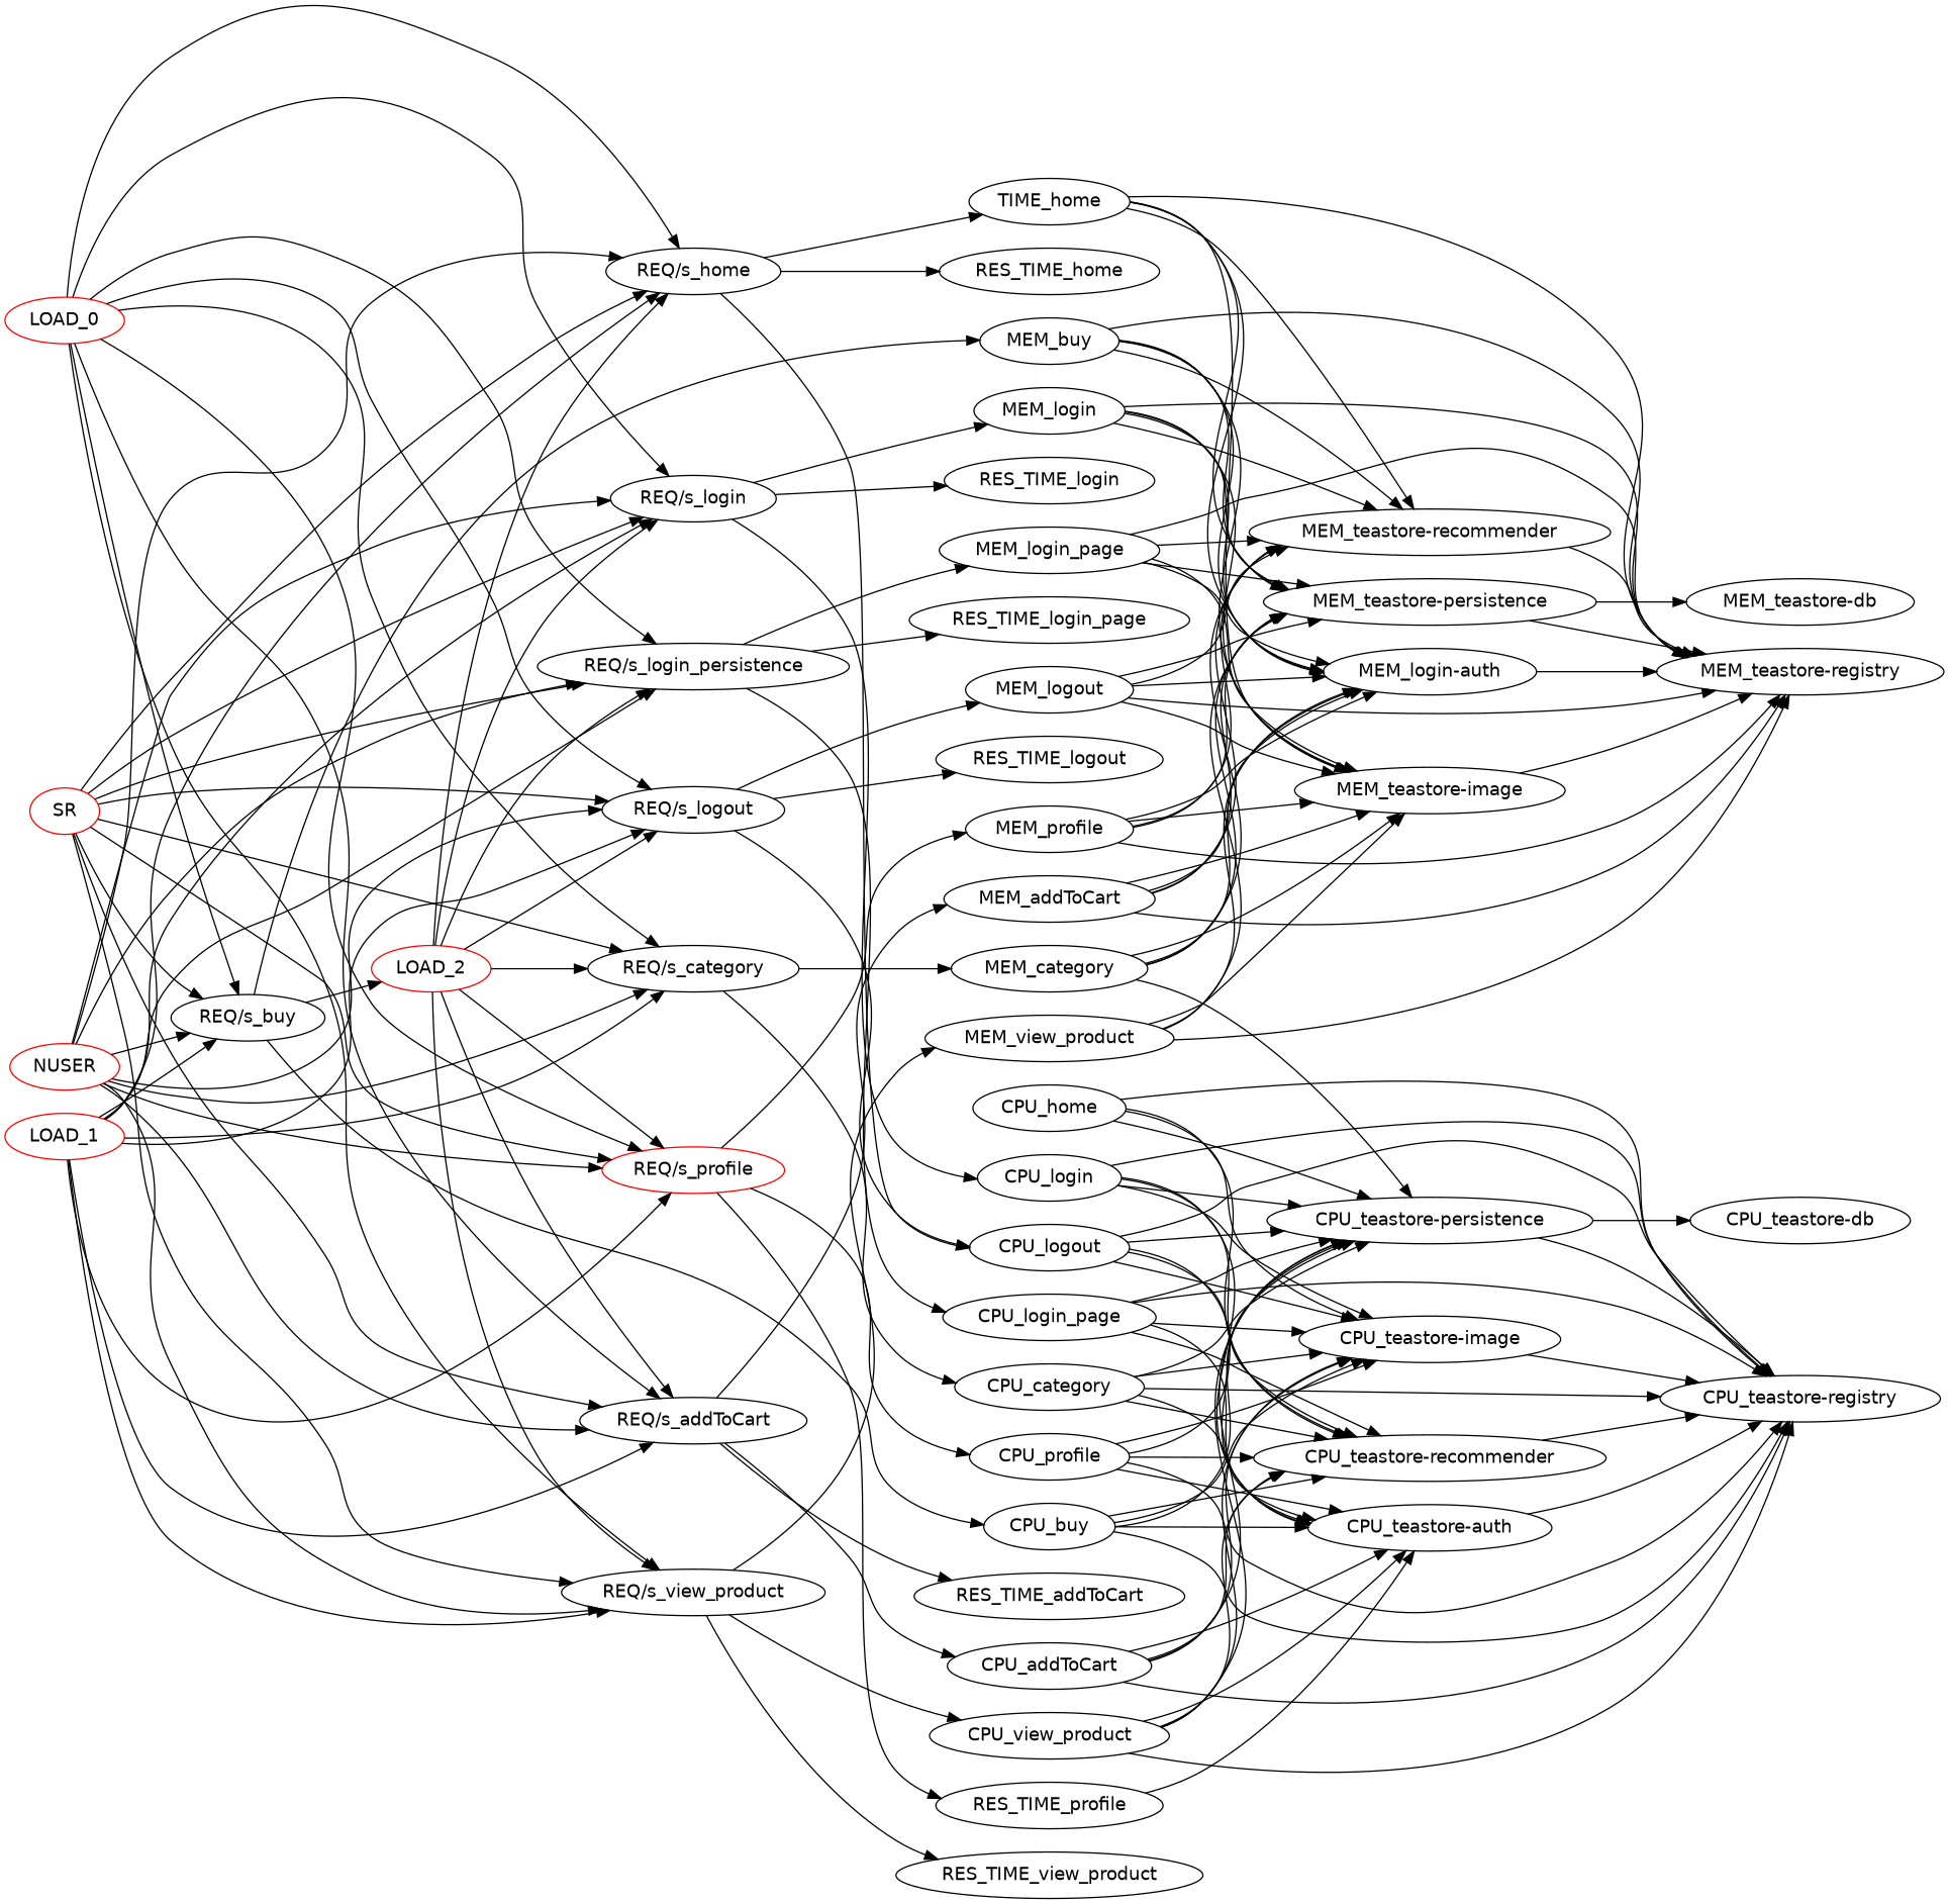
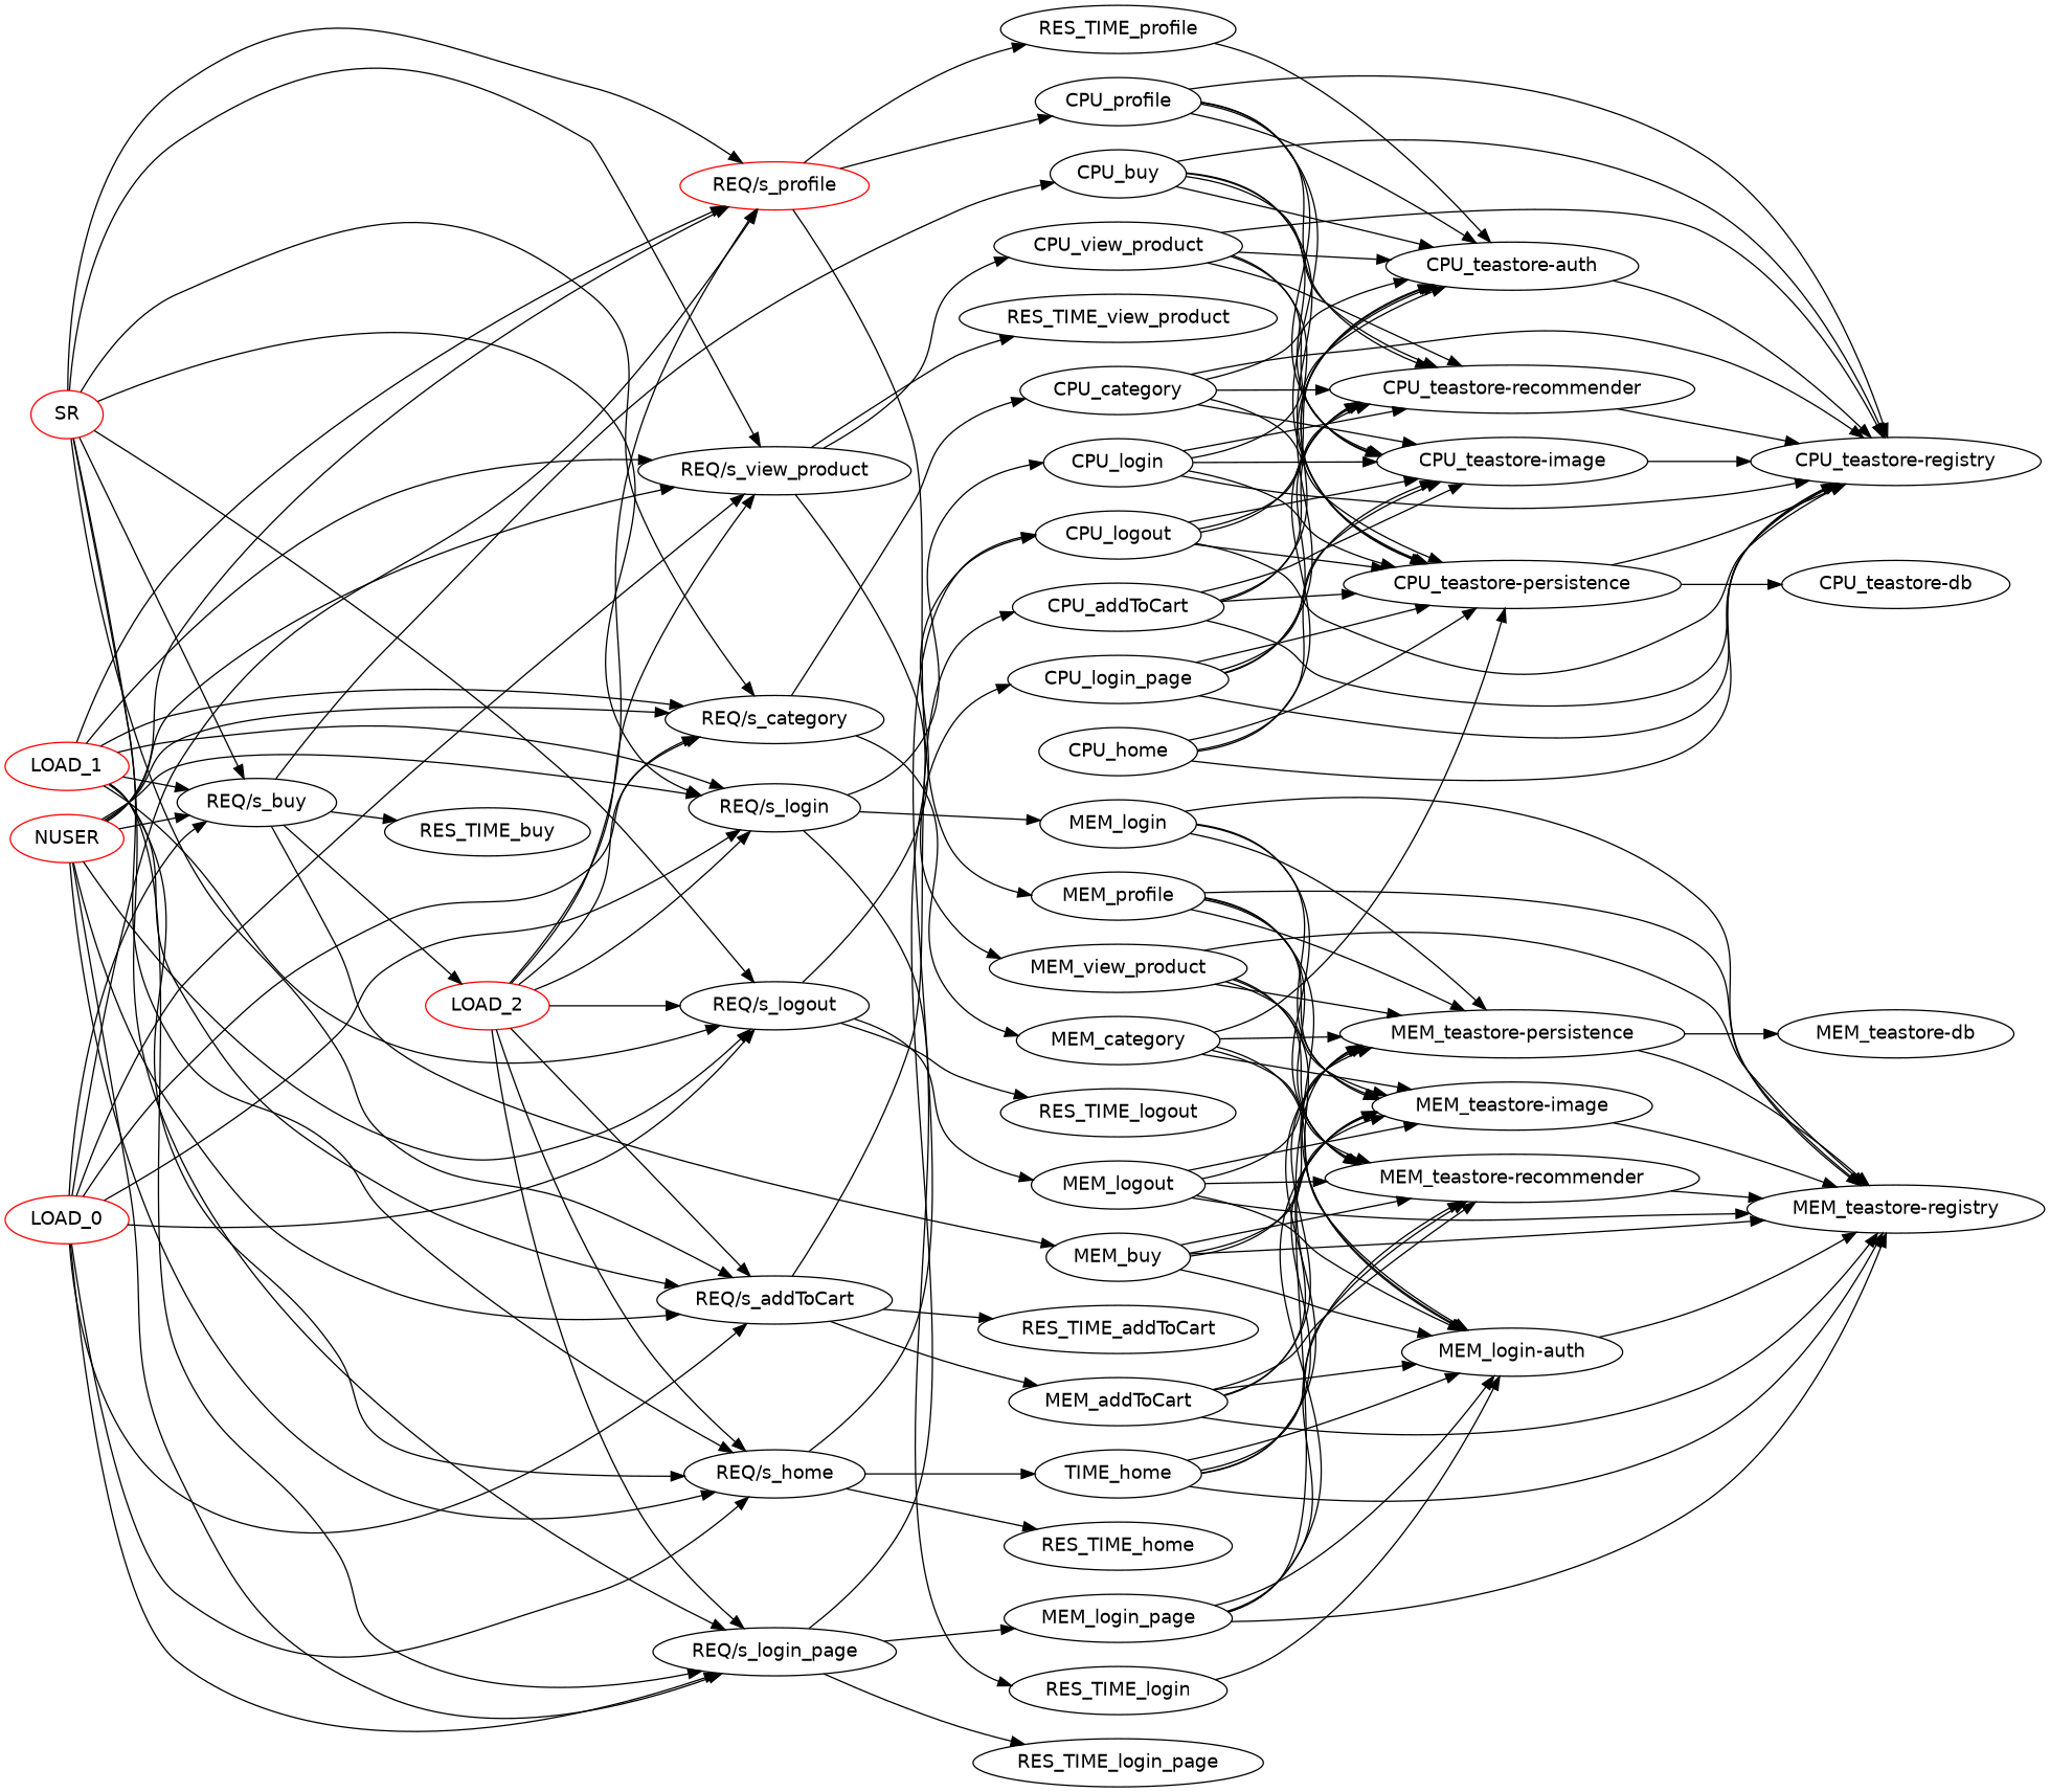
  strict digraph {
    fontname="DejaVu Sans"
    rankdir=LR
    node [color=black fontname="DejaVu Sans"]
    edge [fontname="DejaVu Sans"]
    NUSER [color=red]
    "REQ/s_addToCart"
    "REQ/s_buy"
    "REQ/s_category"
    "REQ/s_home"
    "REQ/s_login"
-   "REQ/s_login_page" [label="REQ/s_login_persistence"]
+   "REQ/s_login_page"
    "REQ/s_logout"
    "REQ/s_profile" [color=red]
    "REQ/s_view_product"
    RES_TIME_addToCart
    CPU_addToCart
    MEM_addToCart
+   RES_TIME_buy
    CPU_buy
    MEM_buy
    LOAD_2 [color=red]
    CPU_category
    MEM_category
    RES_TIME_home
    n21 [label=TIME_home]
    CPU_logout
    RES_TIME_login
    CPU_login
    MEM_login
    RES_TIME_login_page
    CPU_login_page
    MEM_login_page
    RES_TIME_logout
    MEM_logout
    RES_TIME_profile
    CPU_profile
    MEM_profile
    RES_TIME_view_product
    CPU_view_product
    MEM_view_product
    "CPU_teastore-auth"
    "CPU_teastore-image"
    "CPU_teastore-persistence"
    "CPU_teastore-recommender"
    "CPU_teastore-registry"
    n42 [label="MEM_login-auth"]
    "MEM_teastore-image"
    "MEM_teastore-persistence"
    "MEM_teastore-recommender"
    "MEM_teastore-registry"
    CPU_home
    LOAD_0 [color=red]
    LOAD_1 [color=red]
    SR [color=red]
    "CPU_teastore-db"
    "MEM_teastore-db"
    NUSER -> "REQ/s_addToCart"
    NUSER -> "REQ/s_buy"
    NUSER -> "REQ/s_category"
    NUSER -> "REQ/s_home"
    NUSER -> "REQ/s_login"
    NUSER -> "REQ/s_login_page"
    NUSER -> "REQ/s_logout"
    NUSER -> "REQ/s_profile"
    NUSER -> "REQ/s_view_product"
    "REQ/s_addToCart" -> RES_TIME_addToCart
    "REQ/s_addToCart" -> CPU_addToCart
    "REQ/s_addToCart" -> MEM_addToCart
+   "REQ/s_buy" -> RES_TIME_buy
    "REQ/s_buy" -> CPU_buy
    "REQ/s_buy" -> MEM_buy
    "REQ/s_buy" -> LOAD_2
    "REQ/s_category" -> CPU_category
    "REQ/s_category" -> MEM_category
    "REQ/s_home" -> RES_TIME_home
    "REQ/s_home" -> n21
    "REQ/s_home" -> CPU_logout
    "REQ/s_login" -> RES_TIME_login
    "REQ/s_login" -> CPU_login
    "REQ/s_login" -> MEM_login
    "REQ/s_login_page" -> RES_TIME_login_page
    "REQ/s_login_page" -> CPU_login_page
    "REQ/s_login_page" -> MEM_login_page
    "REQ/s_logout" -> CPU_logout
    "REQ/s_logout" -> RES_TIME_logout
    "REQ/s_logout" -> MEM_logout
    "REQ/s_profile" -> RES_TIME_profile
    "REQ/s_profile" -> CPU_profile
    "REQ/s_profile" -> MEM_profile
    "REQ/s_view_product" -> RES_TIME_view_product
    "REQ/s_view_product" -> CPU_view_product
    "REQ/s_view_product" -> MEM_view_product
    CPU_addToCart -> "CPU_teastore-auth"
    CPU_addToCart -> "CPU_teastore-image"
    CPU_addToCart -> "CPU_teastore-persistence"
    CPU_addToCart -> "CPU_teastore-recommender"
    CPU_addToCart -> "CPU_teastore-registry"
    MEM_addToCart -> n42
    MEM_addToCart -> "MEM_teastore-image"
    MEM_addToCart -> "MEM_teastore-persistence"
    MEM_addToCart -> "MEM_teastore-recommender"
    MEM_addToCart -> "MEM_teastore-registry"
    CPU_buy -> "CPU_teastore-auth"
    CPU_buy -> "CPU_teastore-image"
    CPU_buy -> "CPU_teastore-persistence"
    CPU_buy -> "CPU_teastore-recommender"
    CPU_buy -> "CPU_teastore-registry"
    MEM_buy -> n42
    MEM_buy -> "MEM_teastore-image"
    MEM_buy -> "MEM_teastore-persistence"
    MEM_buy -> "MEM_teastore-recommender"
    MEM_buy -> "MEM_teastore-registry"
    LOAD_2 -> "REQ/s_addToCart"
    LOAD_2 -> "REQ/s_category"
    LOAD_2 -> "REQ/s_home"
    LOAD_2 -> "REQ/s_login"
    LOAD_2 -> "REQ/s_login_page"
    LOAD_2 -> "REQ/s_logout"
    LOAD_2 -> "REQ/s_profile"
    LOAD_2 -> "REQ/s_view_product"
    CPU_category -> "CPU_teastore-auth"
    CPU_category -> "CPU_teastore-image"
    CPU_category -> "CPU_teastore-persistence"
    CPU_category -> "CPU_teastore-recommender"
    CPU_category -> "CPU_teastore-registry"
    MEM_category -> "CPU_teastore-persistence"
    MEM_category -> n42
    MEM_category -> "MEM_teastore-image"
    MEM_category -> "MEM_teastore-persistence"
    MEM_category -> "MEM_teastore-recommender"
    n21 -> n42
    n21 -> "MEM_teastore-image"
    n21 -> "MEM_teastore-persistence"
    n21 -> "MEM_teastore-recommender"
    n21 -> "MEM_teastore-registry"
    CPU_logout -> "CPU_teastore-auth"
    CPU_logout -> "CPU_teastore-image"
    CPU_logout -> "CPU_teastore-persistence"
    CPU_logout -> "CPU_teastore-recommender"
    CPU_logout -> "CPU_teastore-registry"
    CPU_login -> "CPU_teastore-auth"
    CPU_login -> "CPU_teastore-image"
    CPU_login -> "CPU_teastore-persistence"
    CPU_login -> "CPU_teastore-recommender"
    CPU_login -> "CPU_teastore-registry"
-   MEM_login -> n42
+   RES_TIME_login -> n42
    MEM_login -> "MEM_teastore-image"
    MEM_login -> "MEM_teastore-persistence"
    MEM_login -> "MEM_teastore-recommender"
    MEM_login -> "MEM_teastore-registry"
    CPU_login_page -> "CPU_teastore-auth"
    CPU_login_page -> "CPU_teastore-image"
    CPU_login_page -> "CPU_teastore-persistence"
    CPU_login_page -> "CPU_teastore-recommender"
    CPU_login_page -> "CPU_teastore-registry"
    MEM_login_page -> n42
    MEM_login_page -> "MEM_teastore-image"
    MEM_login_page -> "MEM_teastore-persistence"
    MEM_login_page -> "MEM_teastore-recommender"
    MEM_login_page -> "MEM_teastore-registry"
    MEM_logout -> n42
    MEM_logout -> "MEM_teastore-image"
    MEM_logout -> "MEM_teastore-persistence"
    MEM_logout -> "MEM_teastore-recommender"
    MEM_logout -> "MEM_teastore-registry"
    RES_TIME_profile -> "CPU_teastore-auth"
    CPU_profile -> "CPU_teastore-auth"
    CPU_profile -> "CPU_teastore-image"
    CPU_profile -> "CPU_teastore-persistence"
    CPU_profile -> "CPU_teastore-recommender"
    CPU_profile -> "CPU_teastore-registry"
    MEM_profile -> n42
    MEM_profile -> "MEM_teastore-image"
    MEM_profile -> "MEM_teastore-persistence"
    MEM_profile -> "MEM_teastore-recommender"
    MEM_profile -> "MEM_teastore-registry"
    CPU_view_product -> "CPU_teastore-auth"
    CPU_view_product -> "CPU_teastore-image"
    CPU_view_product -> "CPU_teastore-persistence"
    CPU_view_product -> "CPU_teastore-recommender"
    CPU_view_product -> "CPU_teastore-registry"
    MEM_view_product -> n42
    MEM_view_product -> "MEM_teastore-image"
    MEM_view_product -> "MEM_teastore-persistence"
+   MEM_view_product -> "MEM_teastore-recommender"
    MEM_view_product -> "MEM_teastore-registry"
    "CPU_teastore-auth" -> "CPU_teastore-registry"
    "CPU_teastore-image" -> "CPU_teastore-registry"
    "CPU_teastore-persistence" -> "CPU_teastore-registry"
    "CPU_teastore-persistence" -> "CPU_teastore-db"
    "CPU_teastore-recommender" -> "CPU_teastore-registry"
    n42 -> "MEM_teastore-registry"
    "MEM_teastore-image" -> "MEM_teastore-registry"
    "MEM_teastore-persistence" -> "MEM_teastore-registry"
    "MEM_teastore-persistence" -> "MEM_teastore-db"
    "MEM_teastore-recommender" -> "MEM_teastore-registry"
    CPU_home -> "CPU_teastore-image"
    CPU_home -> "CPU_teastore-persistence"
    CPU_home -> "CPU_teastore-recommender"
    CPU_home -> "CPU_teastore-registry"
    LOAD_0 -> "REQ/s_addToCart"
    LOAD_0 -> "REQ/s_buy"
    LOAD_0 -> "REQ/s_category"
    LOAD_0 -> "REQ/s_home"
    LOAD_0 -> "REQ/s_login"
    LOAD_0 -> "REQ/s_login_page"
    LOAD_0 -> "REQ/s_logout"
    LOAD_0 -> "REQ/s_profile"
    LOAD_0 -> "REQ/s_view_product"
    LOAD_1 -> "REQ/s_addToCart"
    LOAD_1 -> "REQ/s_buy"
    LOAD_1 -> "REQ/s_category"
    LOAD_1 -> "REQ/s_home"
    LOAD_1 -> "REQ/s_login"
    LOAD_1 -> "REQ/s_login_page"
    LOAD_1 -> "REQ/s_logout"
    LOAD_1 -> "REQ/s_profile"
    LOAD_1 -> "REQ/s_view_product"
    SR -> "REQ/s_addToCart"
    SR -> "REQ/s_buy"
    SR -> "REQ/s_category"
    SR -> "REQ/s_home"
    SR -> "REQ/s_login"
    SR -> "REQ/s_login_page"
    SR -> "REQ/s_logout"
    SR -> "REQ/s_profile"
    SR -> "REQ/s_view_product"
  }
